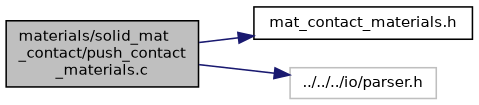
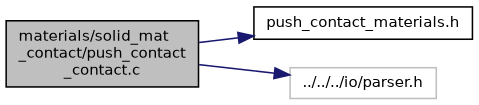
  digraph {
    rankdir=LR
    node [color=black fillcolor=white fontname=Helvetica fontsize=10 shape=record style=filled]
    edge [color=midnightblue fontname=Helvetica fontsize=10 labelfontname=Helvetica labelfontsize=10 style=solid]
-   n1 [fillcolor=grey75 fontcolor=black height=0.2 label="materials/solid_mat\l_contact/push_contact\l_materials.c" width=0.4]
-   n2 [height=0.2 label="mat_contact_materials.h" width=0.4]
+   n1 [fillcolor=grey75 fontcolor=black height=0.2 label="materials/solid_mat\l_contact/push_contact\l_contact.c" width=0.4]
+   n2 [height=0.2 label="push_contact_materials.h" width=0.4]
    n3 [color=grey75 height=0.2 label="../../../io/parser.h" width=0.4]
    n1 -> n2
    n1 -> n3
  }
